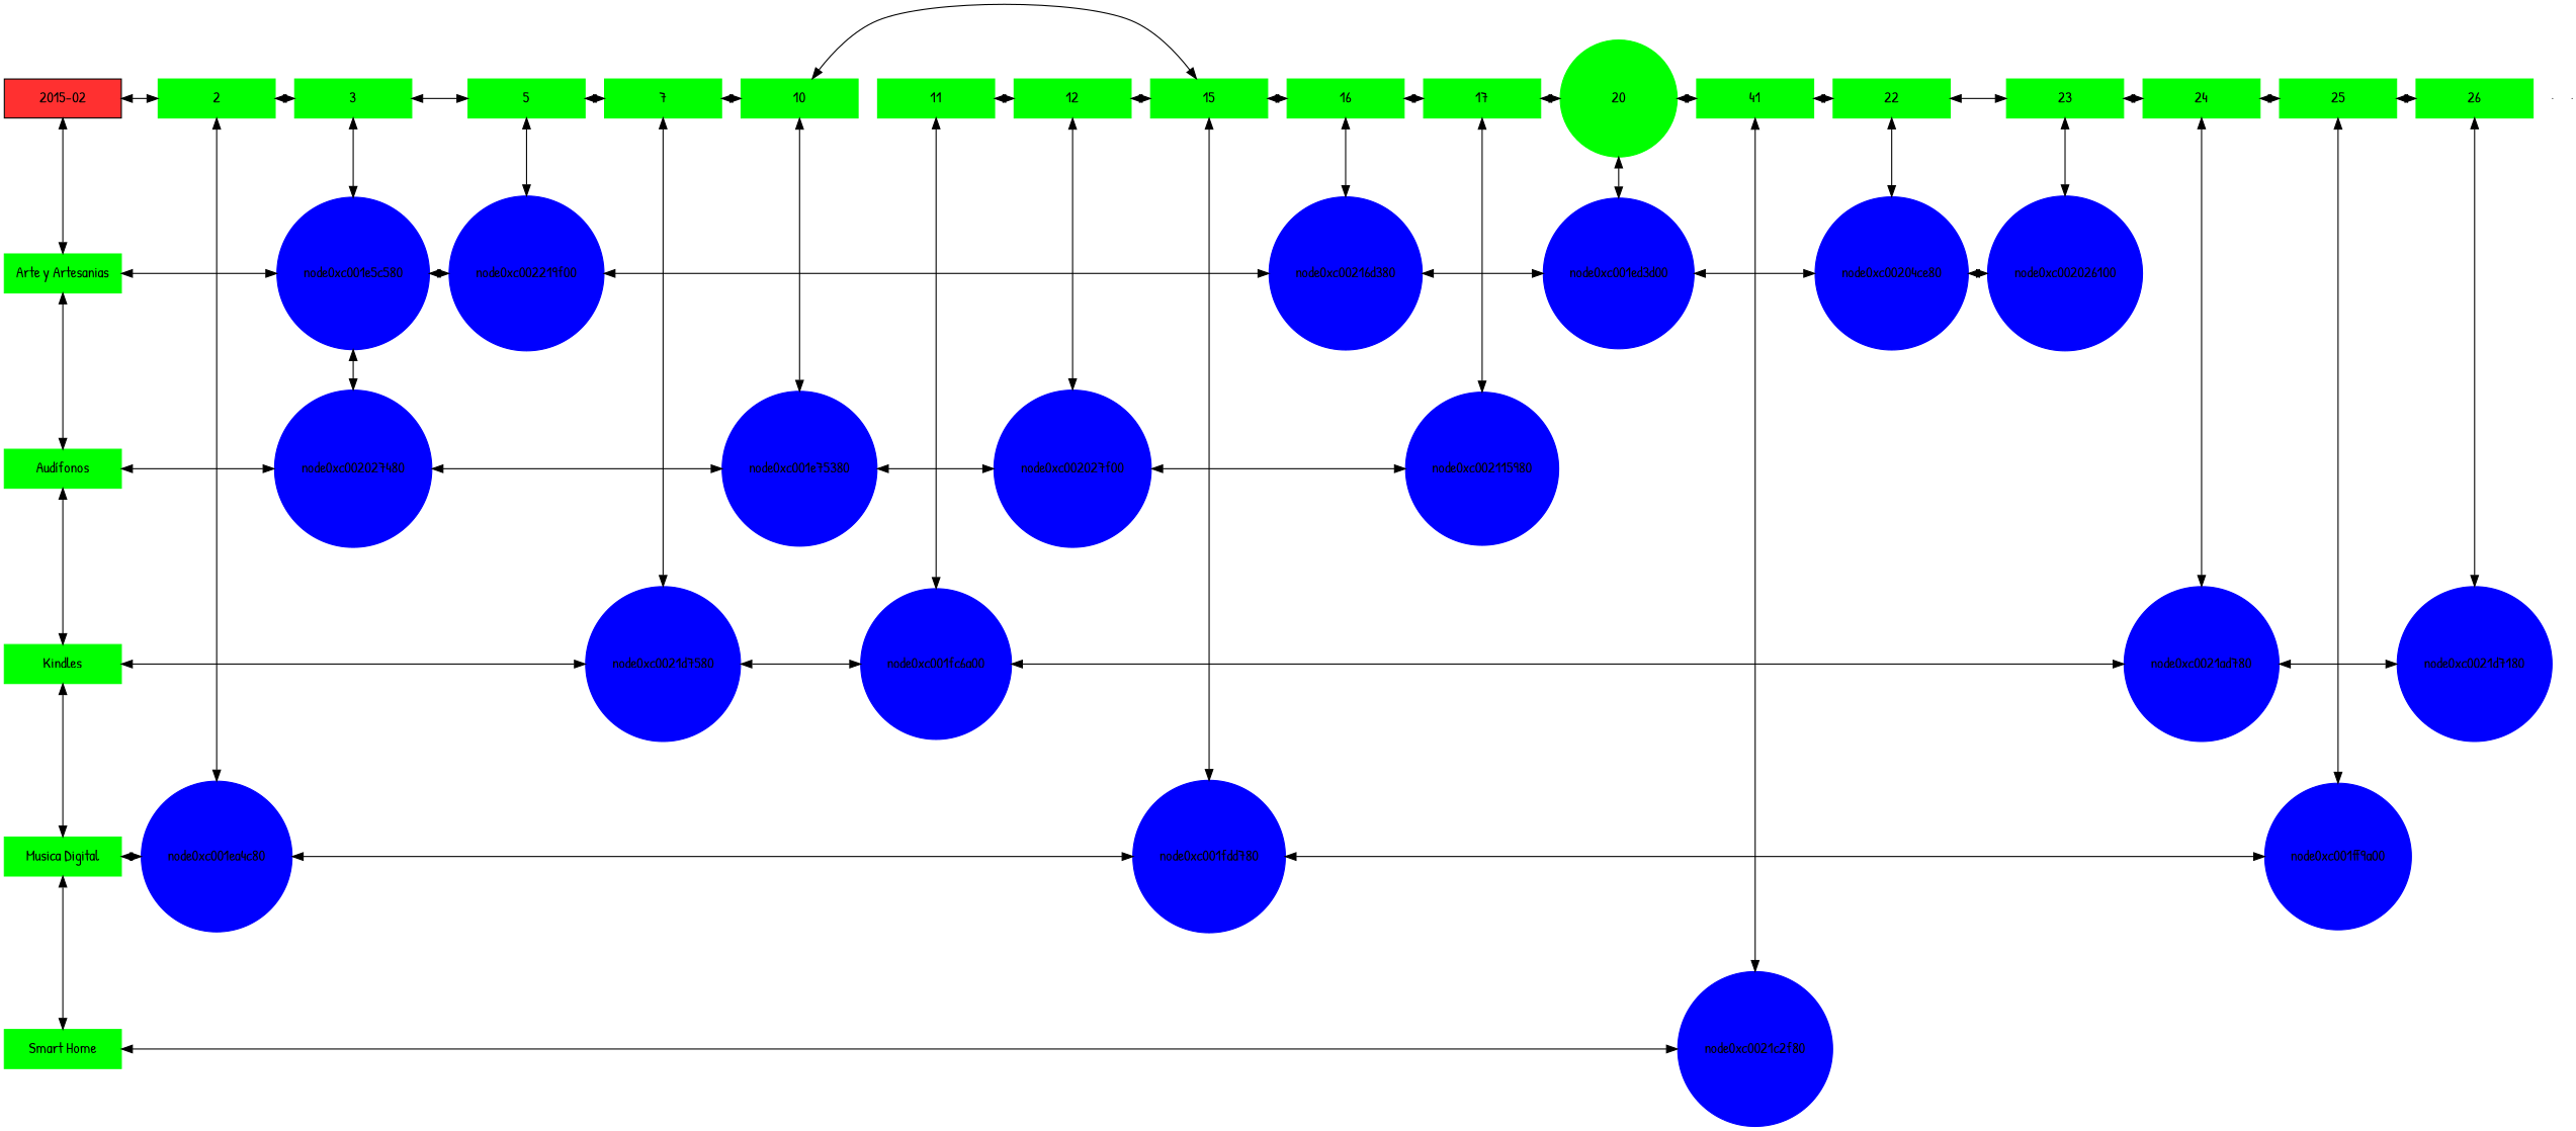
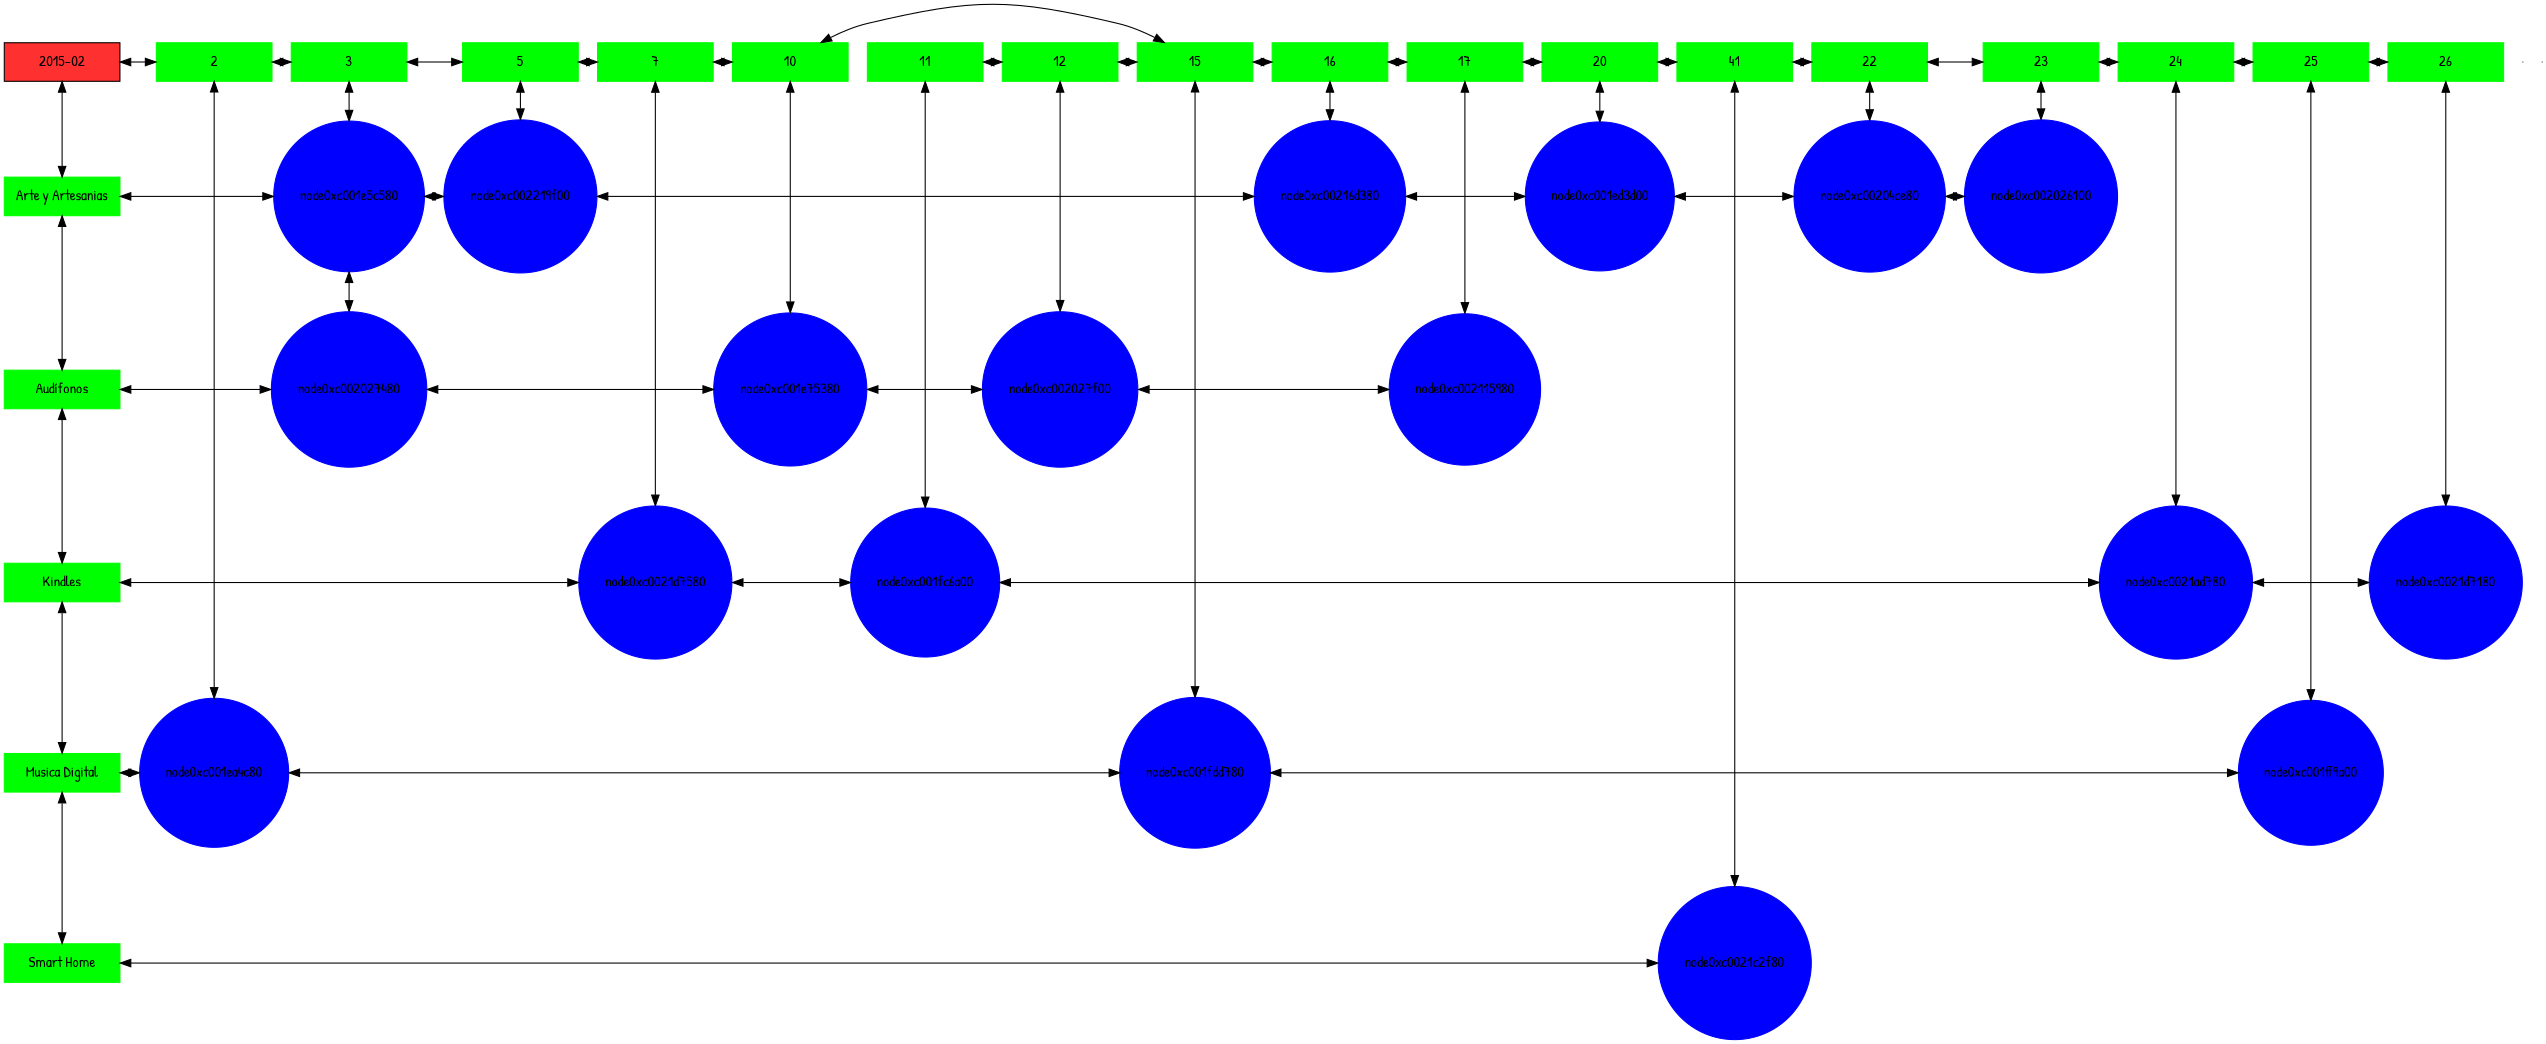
  digraph {
    fontname="Patrick Hand"
    node [fontname="Patrick Hand" group=1 shape=box style=filled color=green]
    edge [dir=both fontname="Patrick Hand"]
    n1 [fillcolor=firebrick1 label="2015-02" width=1.5 color=""]
    n2 [group=2 label=2 width=1.5]
    n3 [group=3 label=3 width=1.5]
    n4 [group=5 label=5 width=1.5]
    n5 [group=7 label=7 width=1.5]
    n6 [group=10 label=10 width=1.5]
    n7 [group=11 label=11 width=1.5]
    n8 [group=12 label=12 width=1.5]
    n9 [group=15 label=15 width=1.5]
    n10 [group=16 label=16 width=1.5]
    n11 [group=17 label=17 width=1.5]
-   n12 [group=20 label=20 shape=circle width=1.5]
+   n12 [group=20 label=20 width=1.5]
    n13 [group=21 label=41 width=1.5]
    n14 [group=22 label=22 width=1.5]
    n15 [group=23 label=23 width=1.5]
    n16 [group=24 label=24 width=1.5]
    n17 [group=25 label=25 width=1.5]
    n18 [group=26 label=26 width=1.5]
    n19 [label="Arte y Artesanias" width=1.5]
    node0xc001e5c580 [color=blue group=3 shape=circle width=0.5]
    node0xc002219f00 [color=blue group=5 shape=circle width=0.5]
    node0xc00216d380 [color=blue group=16 shape=circle width=0.5]
    node0xc001ed3d00 [color=blue group=20 shape=circle width=0.5]
    node0xc00204ce80 [color=blue group=22 shape=circle width=0.5]
    node0xc002026100 [color=blue group=23 shape=circle width=0.5]
    n26 [label="Audífonos" width=1.5]
    node0xc002027480 [color=blue group=3 shape=circle width=0.5]
    node0xc001e75380 [color=blue group=10 shape=circle width=0.5]
    node0xc002027f00 [color=blue group=12 shape=circle width=0.5]
    node0xc002115980 [color=blue group=17 shape=circle width=0.5]
    n31 [label=Kindles width=1.5]
    node0xc0021d7580 [color=blue group=7 shape=circle width=0.5]
    node0xc001fc6a00 [color=blue group=11 shape=circle width=0.5]
    node0xc0021ad780 [color=blue group=24 shape=circle width=0.5]
    node0xc0021d7180 [color=blue group=26 shape=circle width=0.5]
    n36 [label="Musica Digital" width=1.5]
    node0xc001ea4c80 [color=blue group=2 shape=circle width=0.5]
    node0xc001fdd780 [color=blue group=15 shape=circle width=0.5]
    node0xc001ff9a00 [color=blue group=25 shape=circle width=0.5]
    n40 [label="Smart Home" width=1.5]
    node0xc0021c2f80 [color=blue group=21 shape=circle width=0.5]
    e0 [shape=point width=0 group="" style="" color=""]
    e1 [shape=point width=0 group="" style="" color=""]
    subgraph sub_1 {
      rank=same
      n1
      n2
    }
    subgraph sub_2 {
      rank=same
      n2
      n3
    }
    subgraph sub_3 {
      rank=same
      n3
      n4
    }
    subgraph sub_4 {
      rank=same
      n4
      n5
    }
    subgraph sub_5 {
      rank=same
      n5
      n6
    }
    subgraph sub_6 {
      rank=same
      n6
      n7
    }
    subgraph sub_7 {
      rank=same
      n7
      n8
    }
    subgraph sub_8 {
      rank=same
      n8
      n9
    }
    subgraph sub_9 {
      rank=same
      n9
      n10
    }
    subgraph sub_10 {
      rank=same
      n10
      n11
    }
    subgraph sub_11 {
      rank=same
      n11
      n12
    }
    subgraph sub_12 {
      rank=same
      n12
      n13
    }
    subgraph sub_13 {
      rank=same
      n13
      n14
    }
    subgraph sub_14 {
      rank=same
      n14
      n15
    }
    subgraph sub_15 {
      rank=same
      n15
      n16
    }
    subgraph sub_16 {
      rank=same
      n16
      n17
    }
    subgraph sub_17 {
      rank=same
      n17
      n18
    }
    subgraph sub_18 {
      rank=same
      n19
      node0xc001e5c580
    }
    subgraph sub_19 {
      rank=same
      node0xc001e5c580
      node0xc002219f00
    }
    subgraph sub_20 {
      rank=same
      node0xc002219f00
      node0xc00216d380
    }
    subgraph sub_21 {
      rank=same
      node0xc00216d380
      node0xc001ed3d00
    }
    subgraph sub_22 {
      rank=same
      node0xc001ed3d00
      node0xc00204ce80
    }
    subgraph sub_23 {
      rank=same
      node0xc00204ce80
      node0xc002026100
    }
    subgraph sub_24 {
      rank=same
      n26
      node0xc002027480
    }
    subgraph sub_25 {
      rank=same
      node0xc002027480
      node0xc001e75380
    }
    subgraph sub_26 {
      rank=same
      node0xc001e75380
      node0xc002027f00
    }
    subgraph sub_27 {
      rank=same
      node0xc002027f00
      node0xc002115980
    }
    subgraph sub_28 {
      rank=same
      n31
      node0xc0021d7580
    }
    subgraph sub_29 {
      rank=same
      node0xc0021d7580
      node0xc001fc6a00
    }
    subgraph sub_30 {
      rank=same
      node0xc001fc6a00
      node0xc0021ad780
    }
    subgraph sub_31 {
      rank=same
      node0xc0021ad780
      node0xc0021d7180
    }
    subgraph sub_32 {
      rank=same
      n36
      node0xc001ea4c80
    }
    subgraph sub_33 {
      rank=same
      node0xc001ea4c80
      node0xc001fdd780
    }
    subgraph sub_34 {
      rank=same
      node0xc001fdd780
      node0xc001ff9a00
    }
    subgraph sub_35 {
      rank=same
      n40
      node0xc0021c2f80
    }
    n1 -> n2
    n1 -> n19
    n2 -> n3
    n2 -> node0xc001ea4c80
    n3 -> n4
    n3 -> node0xc001e5c580
    n4 -> n5
    n4 -> node0xc002219f00
    n5 -> n6
    n5 -> node0xc0021d7580
    n6 -> n9
    n6 -> node0xc001e75380
    n7 -> n8
    n7 -> node0xc001fc6a00
    n8 -> n9
    n8 -> node0xc002027f00
    n9 -> n10
    n9 -> node0xc001fdd780
    n10 -> n11
    n10 -> node0xc00216d380
    n11 -> n12
    n11 -> node0xc002115980
    n12 -> n13
    n12 -> node0xc001ed3d00
    n13 -> n14
    n13 -> node0xc0021c2f80
    n14 -> n15
    n14 -> node0xc00204ce80
    n15 -> n16
    n15 -> node0xc002026100
    n16 -> n17
    n16 -> node0xc0021ad780
    n17 -> n18
    n17 -> node0xc001ff9a00
    n18 -> node0xc0021d7180
    n19 -> node0xc001e5c580
    n19 -> n26
    node0xc001e5c580 -> node0xc002219f00
    node0xc001e5c580 -> node0xc002027480
    node0xc002219f00 -> node0xc00216d380
    node0xc00216d380 -> node0xc001ed3d00
    node0xc001ed3d00 -> node0xc00204ce80
    node0xc00204ce80 -> node0xc002026100
    n26 -> node0xc002027480
    n26 -> n31
    node0xc002027480 -> node0xc001e75380
    node0xc001e75380 -> node0xc002027f00
    node0xc002027f00 -> node0xc002115980
    n31 -> node0xc0021d7580
    n31 -> n36
    node0xc0021d7580 -> node0xc001fc6a00
    node0xc001fc6a00 -> node0xc0021ad780
    node0xc0021ad780 -> node0xc0021d7180
    n36 -> node0xc001ea4c80
    n36 -> n40
    node0xc001ea4c80 -> node0xc001fdd780
    node0xc001fdd780 -> node0xc001ff9a00
    n40 -> node0xc0021c2f80
  }
